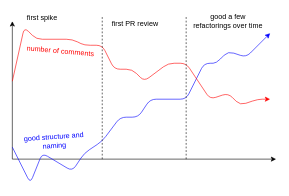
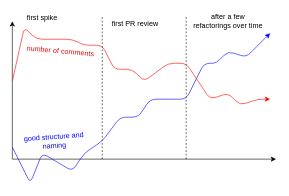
  <mxCell id="0" />
  <mxCell id="1" parent="0" />
  <mxCell id="2" value="" style="endArrow=classic;html=1;endFill=1;" edge="1" parent="1"><mxGeometry width="50" height="50" relative="1" as="geometry"><mxPoint x="20" y="265" as="sourcePoint" /><mxPoint x="460" y="265" as="targetPoint" /></mxGeometry></mxCell>
  <mxCell id="3" value="" style="endArrow=classic;html=1;endFill=1;" edge="1" parent="1"><mxGeometry width="50" height="50" relative="1" as="geometry"><mxPoint x="20" y="265" as="sourcePoint" /><mxPoint x="20" y="35" as="targetPoint" /></mxGeometry></mxCell>
  <mxCell id="4" value="number of comments" style="text;html=1;align=center;verticalAlign=middle;resizable=0;points=[];labelBackgroundColor=#ffffff;horizontal=1;rotation=5;fontColor=#FF0000;" vertex="1" connectable="0" parent="3"><mxGeometry x="0.304" y="-1" relative="1" as="geometry"><mxPoint x="79" y="-30.34" as="offset" /></mxGeometry></mxCell>
  <mxCell id="5" value="" style="endArrow=classic;html=1;strokeColor=#0000FF;endFill=1;" edge="1" parent="1"><mxGeometry width="50" height="50" relative="1" as="geometry"><mxPoint x="20" y="245" as="sourcePoint" /><mxPoint x="450" y="55" as="targetPoint" /><Array as="points"><mxPoint x="50" y="305" /><mxPoint x="70" y="255" /><mxPoint x="120" y="285" /><mxPoint x="140" y="255" /><mxPoint x="170" y="235" /><mxPoint x="200" y="195" /><mxPoint x="230" y="195" /><mxPoint x="250" y="165" /><mxPoint x="310" y="165" /><mxPoint x="340" y="105" /><mxPoint x="360" y="105" /><mxPoint x="380" y="85" /><mxPoint x="410" y="95" /></Array></mxGeometry></mxCell>
  <mxCell id="6" value="" style="endArrow=classic;html=1;strokeColor=#FF0000;endFill=1;" edge="1" parent="1"><mxGeometry width="50" height="50" relative="1" as="geometry"><mxPoint x="20" y="135" as="sourcePoint" /><mxPoint x="450" y="165" as="targetPoint" /><Array as="points"><mxPoint x="40" y="45" /><mxPoint x="60" y="65" /><mxPoint x="120" y="65" /><mxPoint x="140" y="75" /><mxPoint x="170" y="75" /><mxPoint x="190" y="115" /><mxPoint x="220" y="115" /><mxPoint x="240" y="135" /><mxPoint x="280" y="105" /><mxPoint x="310" y="105" /><mxPoint x="350" y="165" /><mxPoint x="380" y="155" /><mxPoint x="400" y="175" /><mxPoint x="430" y="165" /></Array></mxGeometry></mxCell>
  <mxCell id="7" value="good structure and naming" style="text;html=1;strokeColor=none;fillColor=none;align=center;verticalAlign=middle;whiteSpace=wrap;rounded=0;rotation=-4;fontColor=#0000FF;" vertex="1" parent="1"><mxGeometry x="30" y="225" width="120" height="20" as="geometry" /></mxCell>
  <mxCell id="8" value="" style="endArrow=none;dashed=1;html=1;" edge="1" parent="1"><mxGeometry width="50" height="50" relative="1" as="geometry"><mxPoint x="170" y="265" as="sourcePoint" /><mxPoint x="170" y="25" as="targetPoint" /></mxGeometry></mxCell>
  <mxCell id="9" value="first spike" style="text;html=1;strokeColor=none;fillColor=none;align=center;verticalAlign=middle;whiteSpace=wrap;rounded=0;" vertex="1" parent="1"><mxGeometry x="40" y="20" width="60" height="20" as="geometry" /></mxCell>
  <mxCell id="10" value="first PR review" style="text;html=1;strokeColor=none;fillColor=none;align=center;verticalAlign=middle;whiteSpace=wrap;rounded=0;" vertex="1" parent="1"><mxGeometry x="185" y="30" width="80" height="20" as="geometry" /></mxCell>
  <mxCell id="11" value="" style="endArrow=none;dashed=1;html=1;" edge="1" parent="1"><mxGeometry width="50" height="50" relative="1" as="geometry"><mxPoint x="310" y="265" as="sourcePoint" /><mxPoint x="310" y="25" as="targetPoint" /></mxGeometry></mxCell>
- <mxCell id="12" value="good a few refactorings over time" style="text;html=1;strokeColor=none;fillColor=none;align=center;verticalAlign=middle;whiteSpace=wrap;rounded=0;" vertex="1" parent="1"><mxGeometry x="320" y="25" width="120" height="20" as="geometry" /></mxCell>
+ <mxCell id="12" value="after a few refactorings over time" style="text;html=1;strokeColor=none;fillColor=none;align=center;verticalAlign=middle;whiteSpace=wrap;rounded=0;" vertex="1" parent="1"><mxGeometry x="320" y="25" width="120" height="20" as="geometry" /></mxCell>
